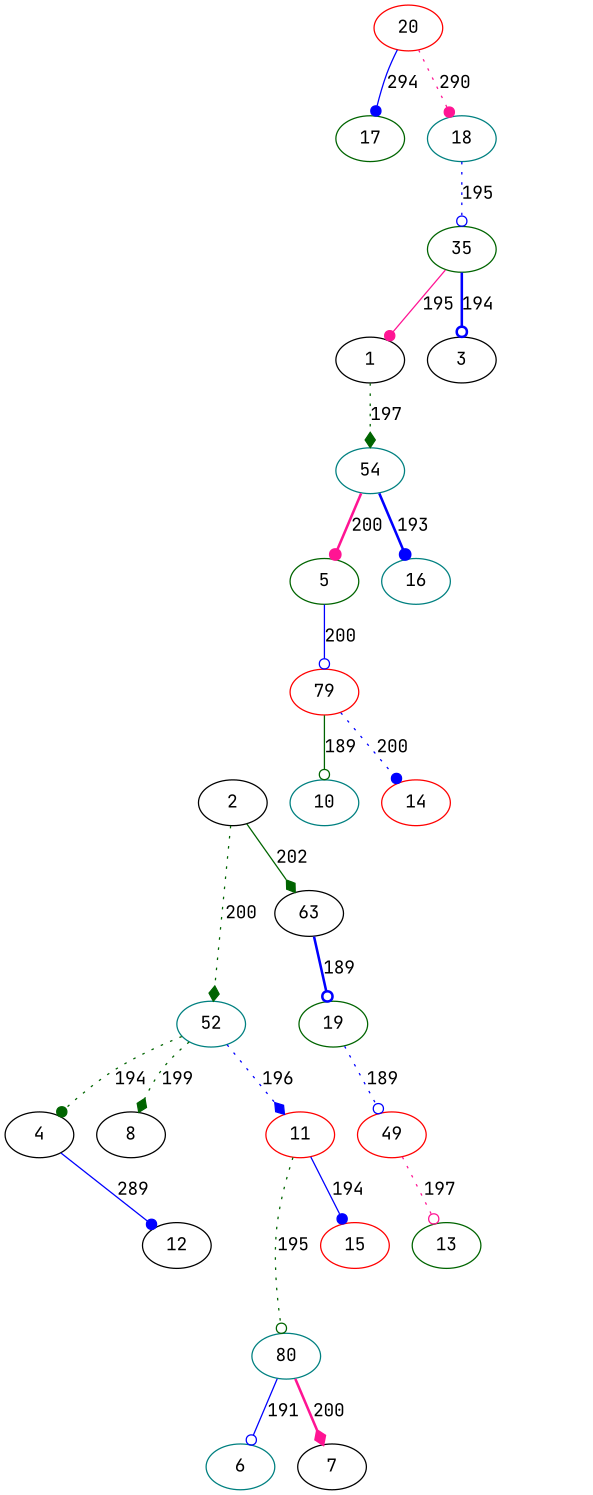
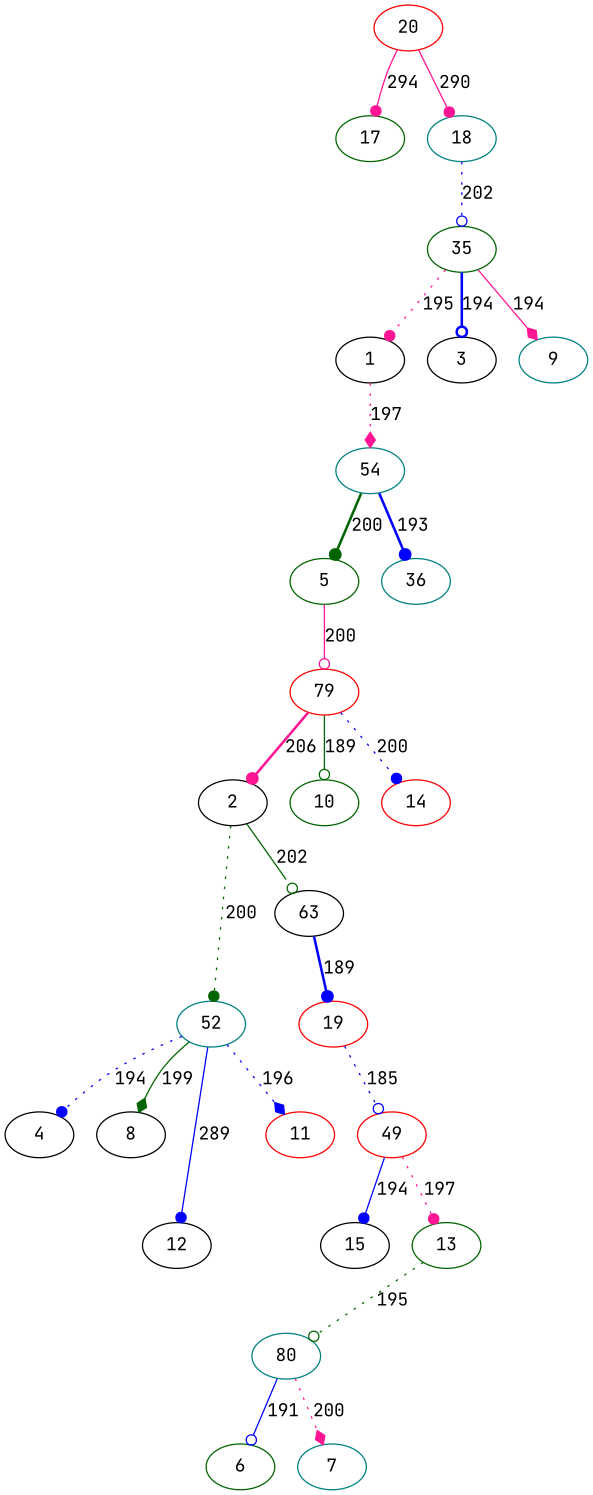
  digraph {
    fontname="JetBrains Mono"
    node [color=black fontname="JetBrains Mono"]
    edge [arrowhead=dot color=blue fontname="JetBrains Mono" style=dotted]
    20 [color=red]
    17 [color=darkgreen]
    18 [color=teal]
    35 [color=darkgreen]
    1
    3
+   9 [color=teal]
    54 [color=teal]
    5 [color=darkgreen]
-   16 [color=teal]
+   16 [color=teal label=36]
    79 [color=red]
    2
-   10 [color=teal]
+   10 [color=darkgreen]
    14 [color=red]
    52 [color=teal]
    63
    4
    8
    11 [color=red]
-   19 [color=darkgreen]
+   19 [color=red]
    12
    49 [color=red]
    13 [color=darkgreen]
-   15 [color=red]
+   15
    80 [color=teal]
-   6 [color=teal]
-   7
-   20 -> 17 [label=294 style=solid]
-   20 -> 18 [color=deeppink label=290]
-   18 -> 35 [arrowhead=odot label=195]
-   35 -> 1 [color=deeppink label=195 style=solid]
+   6 [color=darkgreen]
+   7 [color=teal]
+   20 -> 17 [color=deeppink label=294 style=solid]
+   20 -> 18 [color=deeppink label=290 style=solid]
+   18 -> 35 [arrowhead=odot label=202]
+   35 -> 1 [color=deeppink label=195]
    35 -> 3 [arrowhead=odot label=194 style=bold]
-   1 -> 54 [arrowhead=diamond color=darkgreen label=197]
-   54 -> 5 [color=deeppink label=200 style=bold]
+   35 -> 9 [arrowhead=diamond color=deeppink label=194 style=solid]
+   1 -> 54 [arrowhead=diamond color=deeppink label=197]
+   54 -> 5 [color=darkgreen label=200 style=bold]
    54 -> 16 [label=193 style=bold]
-   5 -> 79 [arrowhead=odot label=200 style=solid]
+   5 -> 79 [arrowhead=odot color=deeppink label=200 style=solid]
+   79 -> 2 [color=deeppink label=206 style=bold]
    79 -> 10 [arrowhead=odot color=darkgreen label=189 style=solid]
    79 -> 14 [label=200]
-   2 -> 52 [arrowhead=diamond color=darkgreen label=200]
-   2 -> 63 [arrowhead=diamond color=darkgreen label=202 style=solid]
-   52 -> 4 [color=darkgreen label=194]
-   52 -> 8 [arrowhead=diamond color=darkgreen label=199]
+   2 -> 52 [color=darkgreen label=200]
+   2 -> 63 [arrowhead=odot color=darkgreen label=202 style=solid]
+   52 -> 4 [label=194]
+   52 -> 8 [arrowhead=diamond color=darkgreen label=199 style=solid]
    52 -> 11 [arrowhead=diamond label=196]
-   63 -> 19 [arrowhead=odot label=189 style=bold]
-   4 -> 12 [label=289 style=solid]
-   19 -> 49 [arrowhead=odot label=189]
-   49 -> 13 [arrowhead=odot color=deeppink label=197]
-   11 -> 15 [label=194 style=solid]
-   11 -> 80 [arrowhead=odot color=darkgreen label=195]
+   63 -> 19 [label=189 style=bold]
+   52 -> 12 [label=289 style=solid]
+   19 -> 49 [arrowhead=odot label=185]
+   49 -> 13 [color=deeppink label=197]
+   49 -> 15 [label=194 style=solid]
+   13 -> 80 [arrowhead=odot color=darkgreen label=195]
    80 -> 6 [arrowhead=odot label=191 style=solid]
-   80 -> 7 [arrowhead=diamond color=deeppink label=200 style=bold]
+   80 -> 7 [arrowhead=diamond color=deeppink label=200]
  }
